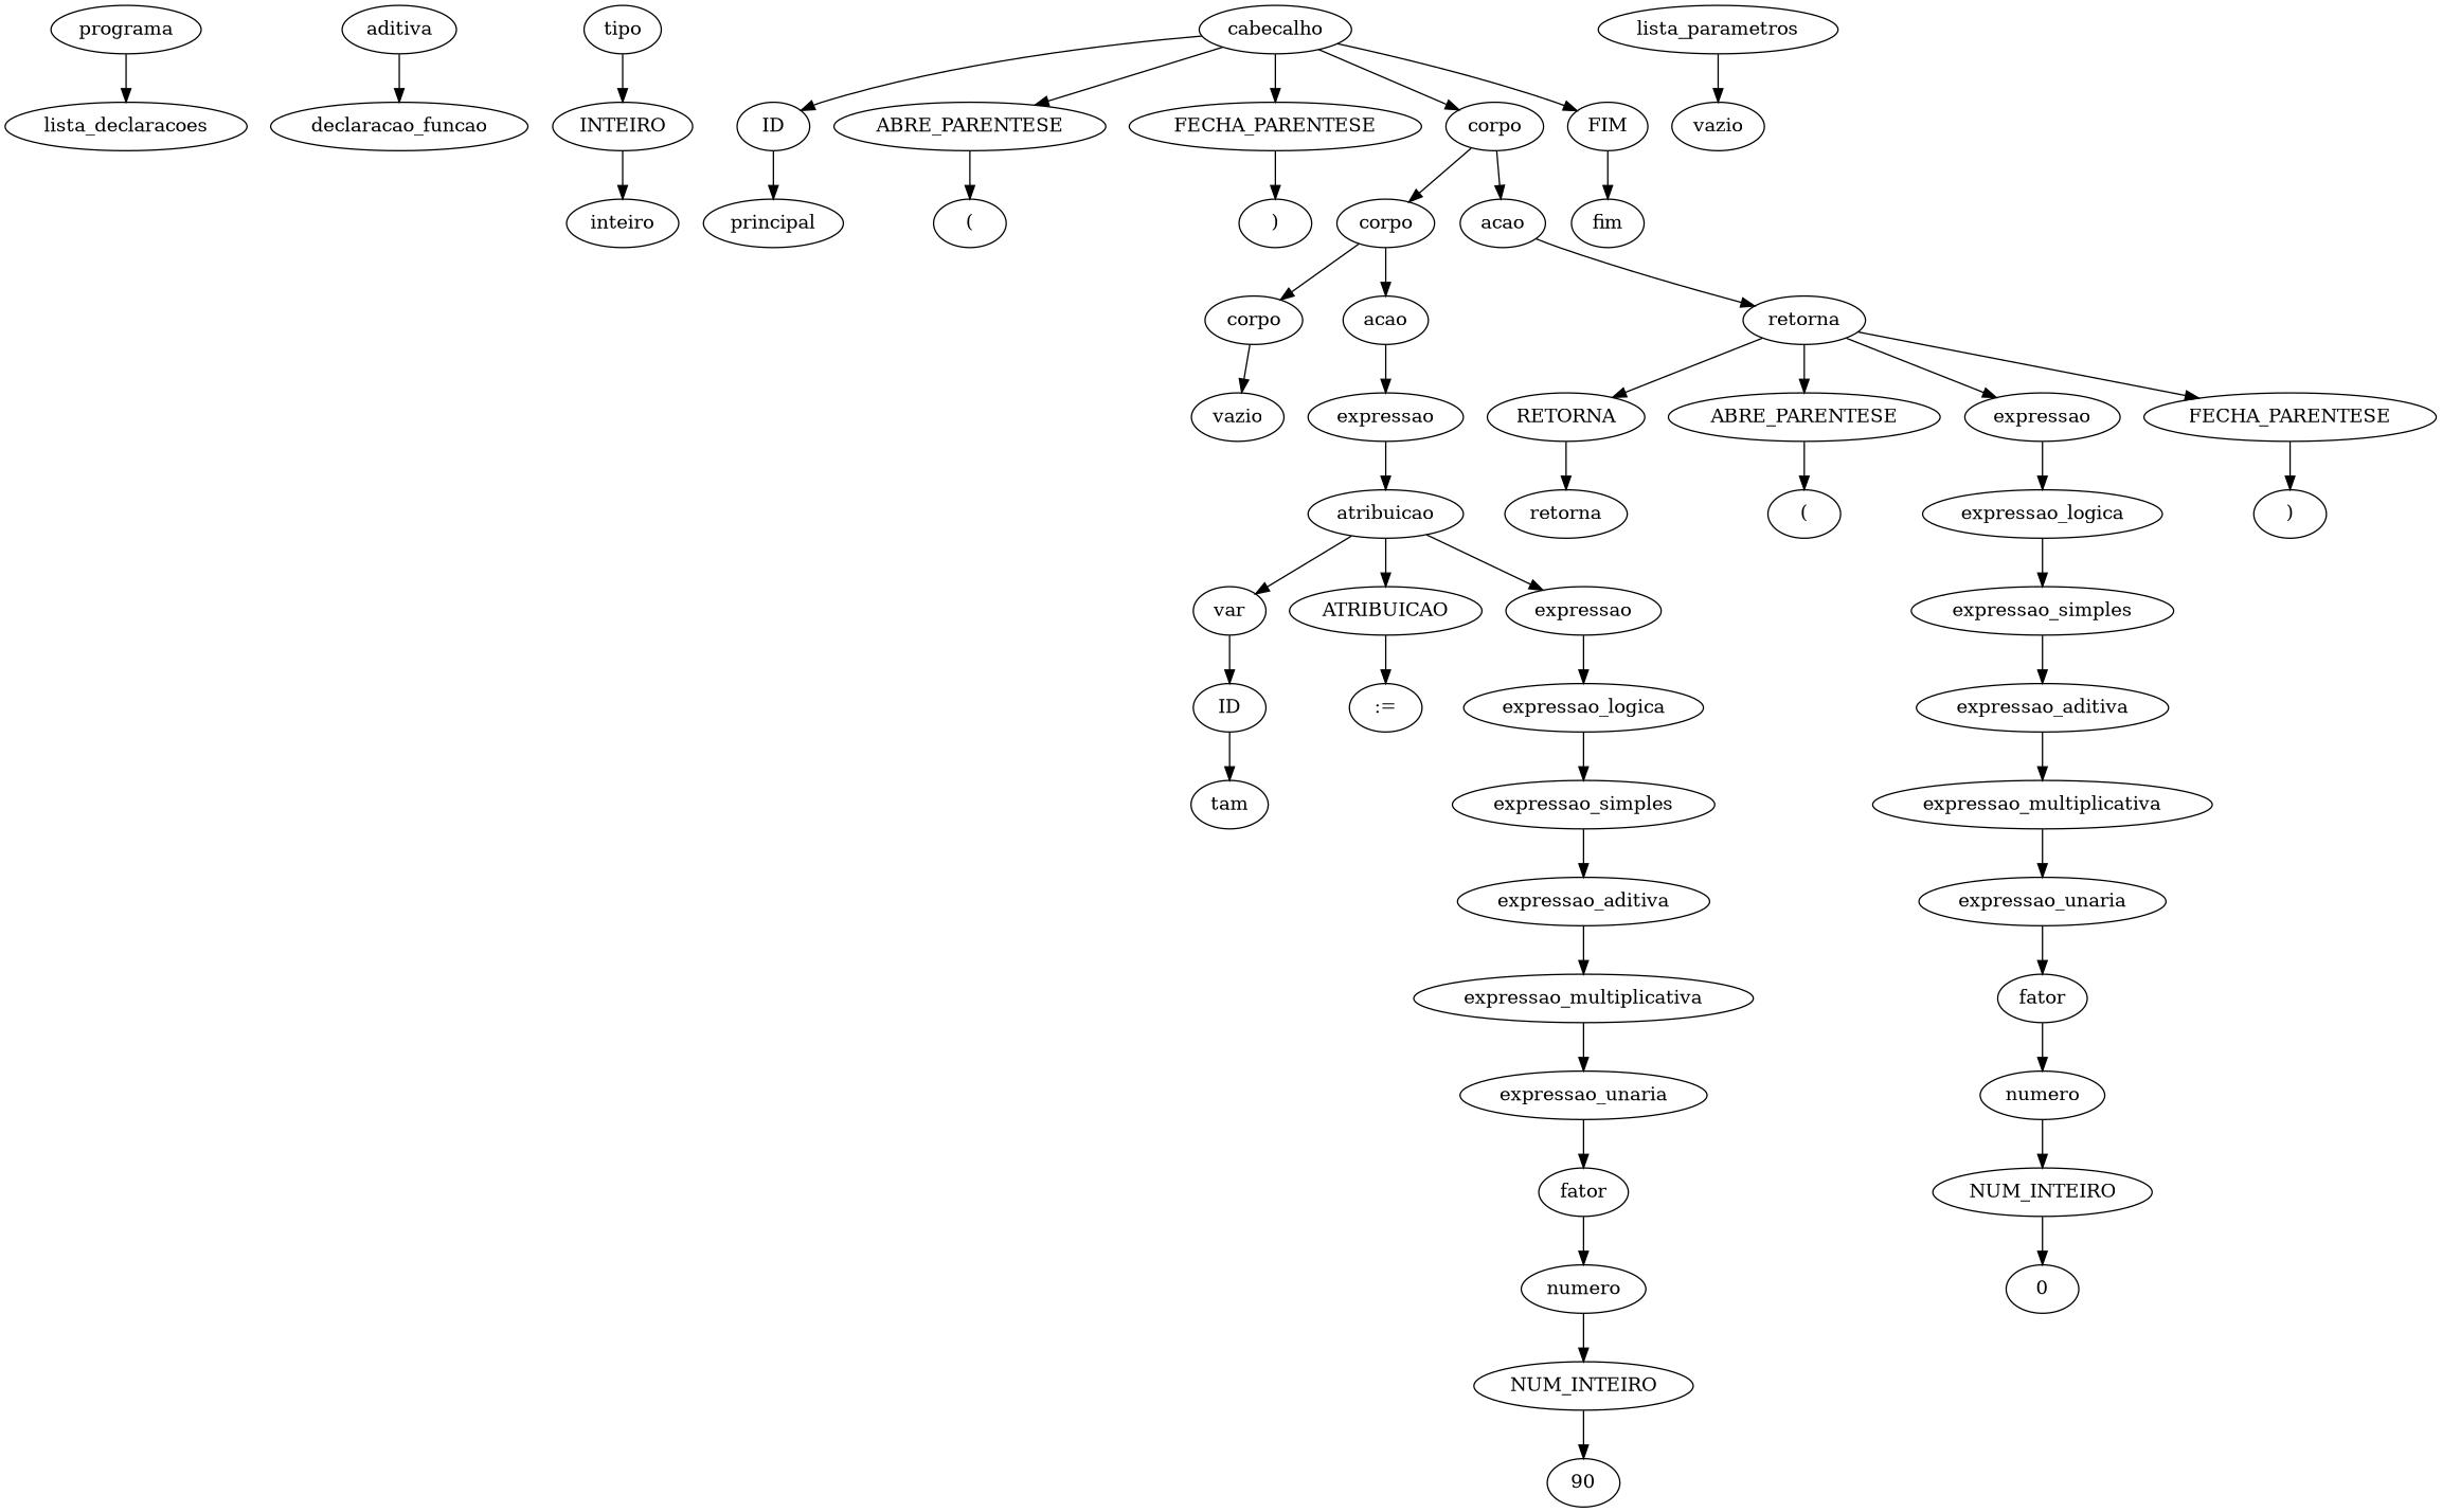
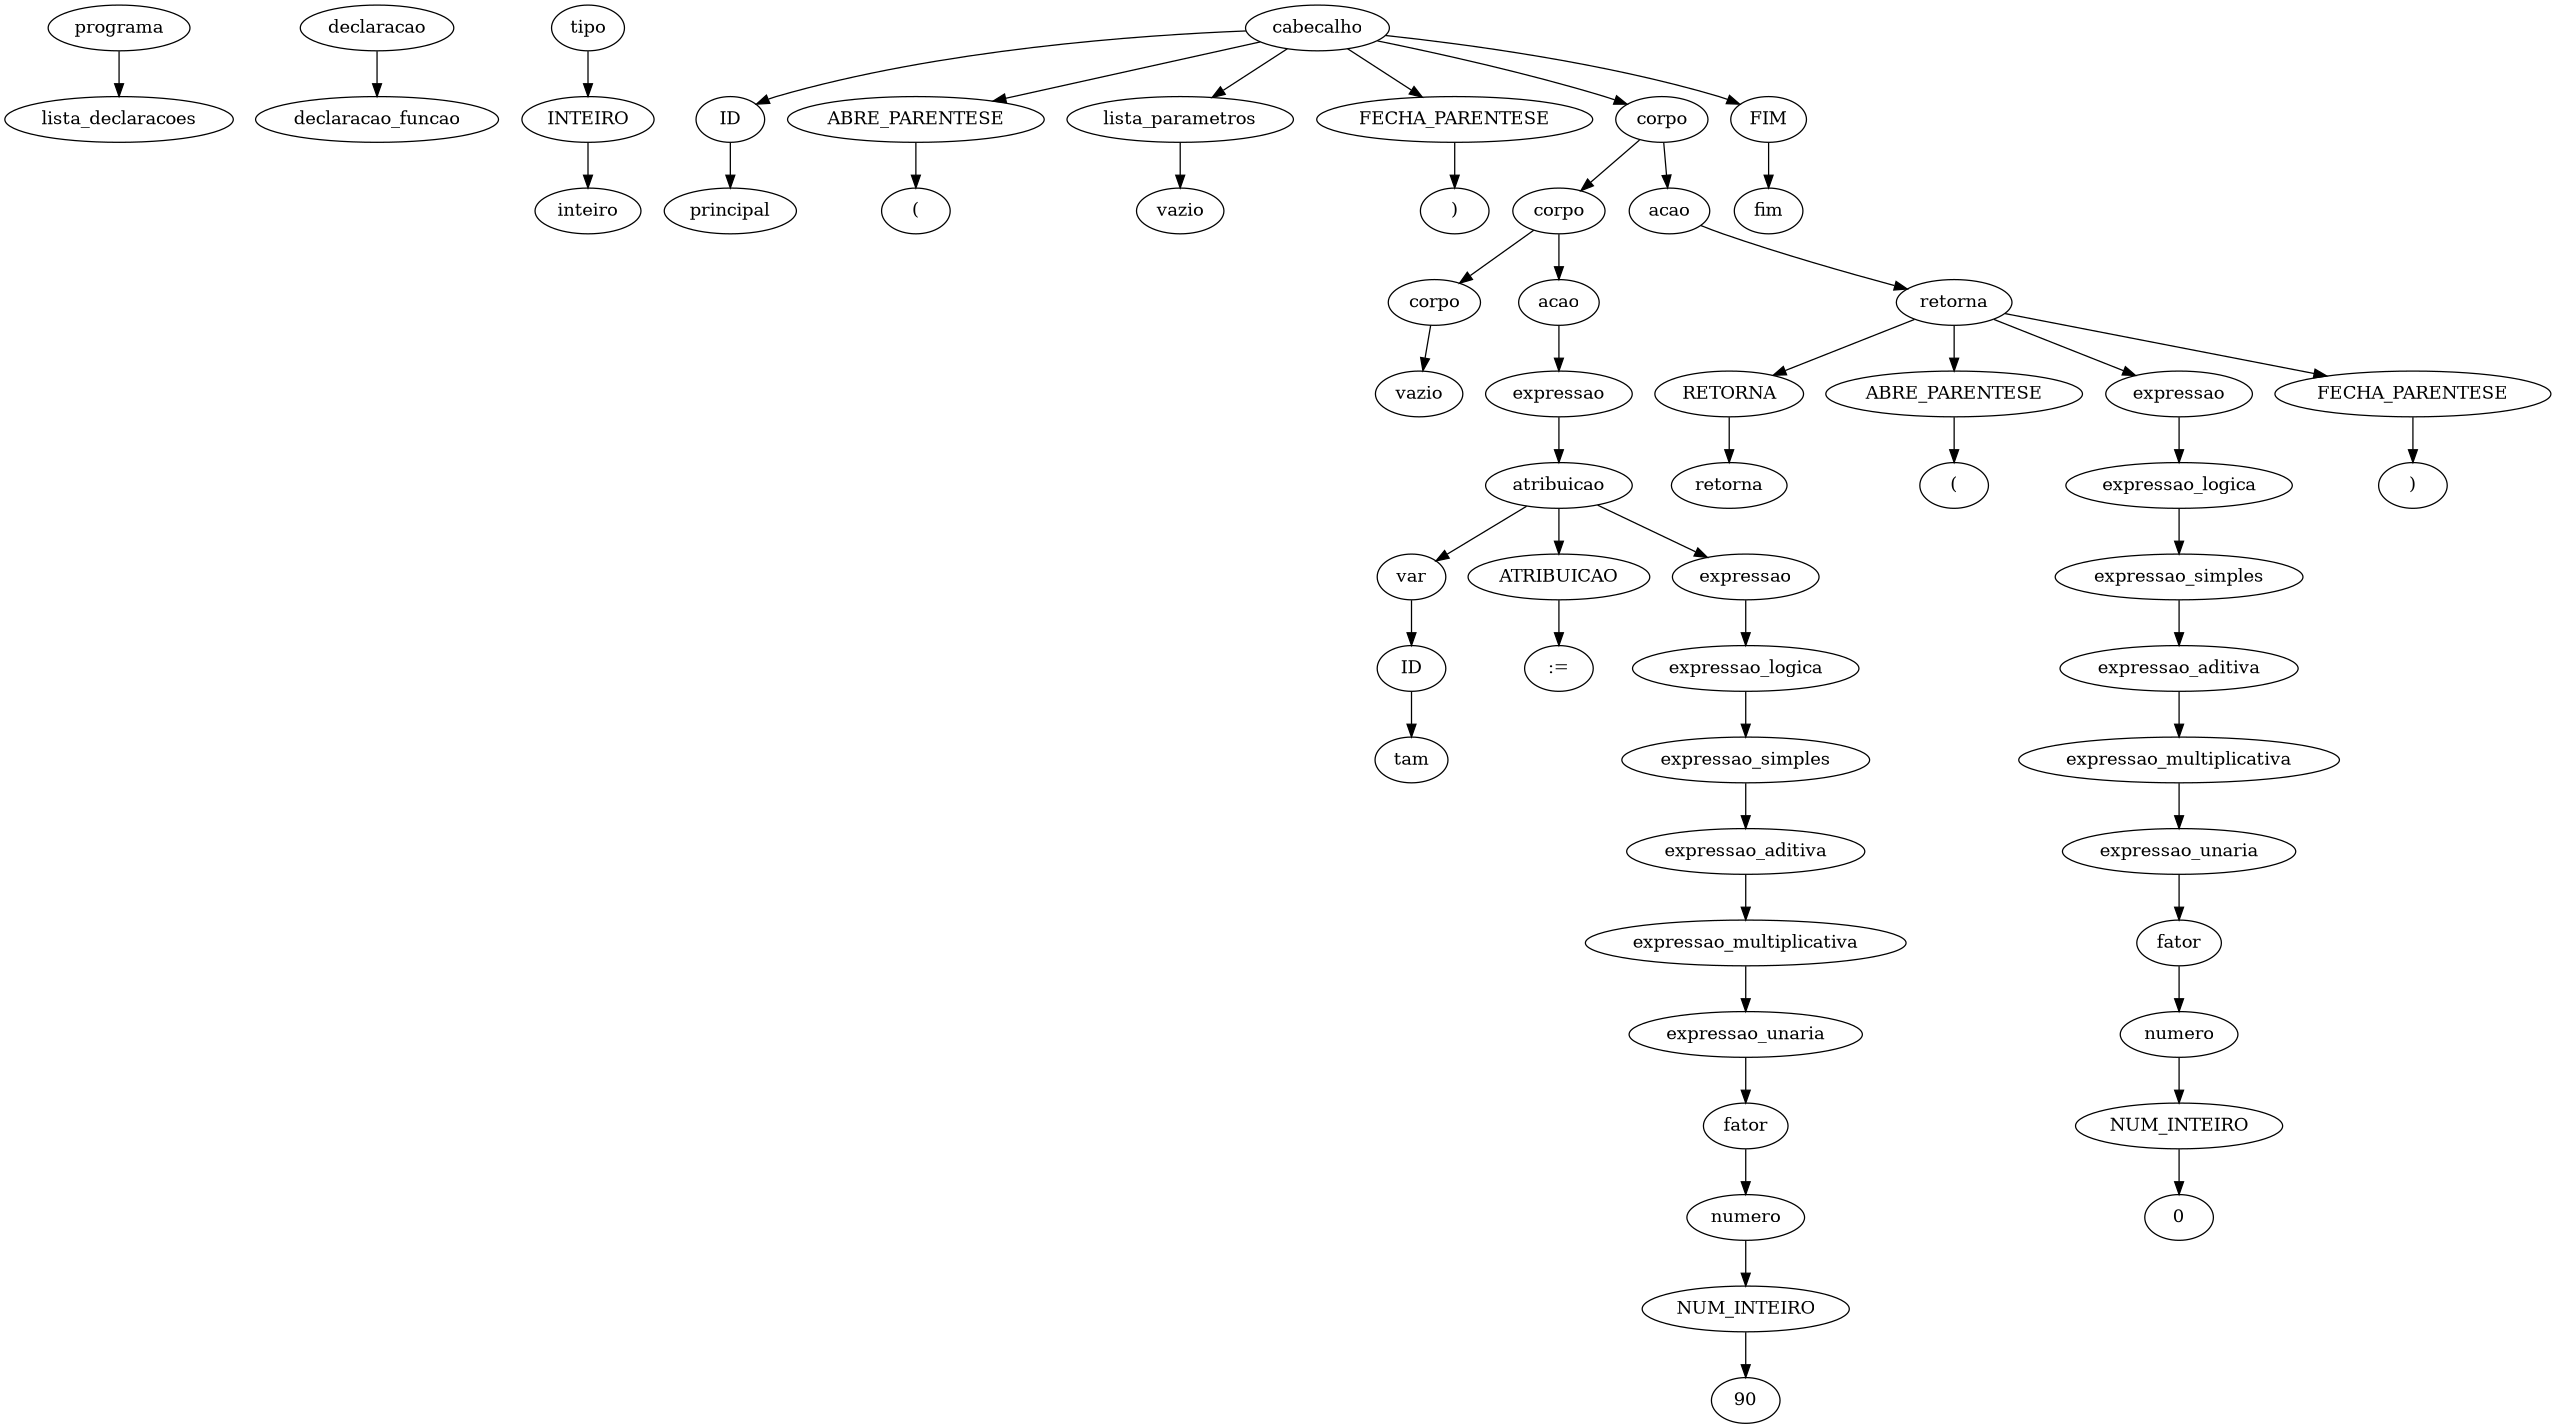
  digraph {
    n1 [label=programa]
    n2 [label=lista_declaracoes]
-   n3 [label=aditiva]
+   n3 [label=declaracao]
    n4 [label=declaracao_funcao]
    n5 [label=tipo]
    n6 [label=INTEIRO]
    n7 [label=cabecalho]
    n8 [label=ID]
    n9 [label=ABRE_PARENTESE]
    n10 [label=lista_parametros]
    n11 [label=FECHA_PARENTESE]
    n12 [label=corpo]
    n13 [label=FIM]
    n14 [label=inteiro]
    n15 [label=principal]
    n16 [label="("]
    n17 [label=vazio]
    n18 [label=")"]
    n19 [label=corpo]
    n20 [label=acao]
    n21 [label=fim]
    n22 [label=corpo]
    n23 [label=acao]
    n24 [label=retorna]
    n25 [label=vazio]
    n26 [label=expressao]
    n27 [label=atribuicao]
    n28 [label=var]
    n29 [label=ATRIBUICAO]
    n30 [label=expressao]
    n31 [label=ID]
    n32 [label=":="]
    n33 [label=expressao_logica]
    n34 [label=tam]
    n35 [label=expressao_simples]
    n36 [label=expressao_aditiva]
    n37 [label=expressao_multiplicativa]
    n38 [label=expressao_unaria]
    n39 [label=fator]
    n40 [label=numero]
    n41 [label=NUM_INTEIRO]
    n42 [label=90]
    n43 [label=RETORNA]
    n44 [label=ABRE_PARENTESE]
    n45 [label=expressao]
    n46 [label=FECHA_PARENTESE]
    n47 [label=retorna]
    n48 [label="("]
    n49 [label=expressao_logica]
    n50 [label=")"]
    n51 [label=expressao_simples]
    n52 [label=expressao_aditiva]
    n53 [label=expressao_multiplicativa]
    n54 [label=expressao_unaria]
    n55 [label=fator]
    n56 [label=numero]
    n57 [label=NUM_INTEIRO]
    n58 [label=0]
    n1 -> n2
    n3 -> n4
    n5 -> n6
    n6 -> n14
    n7 -> n8
    n7 -> n9
+   n7 -> n10
    n7 -> n11
    n7 -> n12
    n7 -> n13
    n8 -> n15
    n9 -> n16
    n10 -> n17
    n11 -> n18
    n12 -> n19
    n12 -> n20
    n13 -> n21
    n19 -> n22
    n19 -> n23
    n20 -> n24
    n22 -> n25
    n23 -> n26
    n24 -> n43
    n24 -> n44
    n24 -> n45
    n24 -> n46
    n26 -> n27
    n27 -> n28
    n27 -> n29
    n27 -> n30
    n28 -> n31
    n29 -> n32
    n30 -> n33
    n31 -> n34
    n33 -> n35
    n35 -> n36
    n36 -> n37
    n37 -> n38
    n38 -> n39
    n39 -> n40
    n40 -> n41
    n41 -> n42
    n43 -> n47
    n44 -> n48
    n45 -> n49
    n46 -> n50
    n49 -> n51
    n51 -> n52
    n52 -> n53
    n53 -> n54
    n54 -> n55
    n55 -> n56
    n56 -> n57
    n57 -> n58
  }
